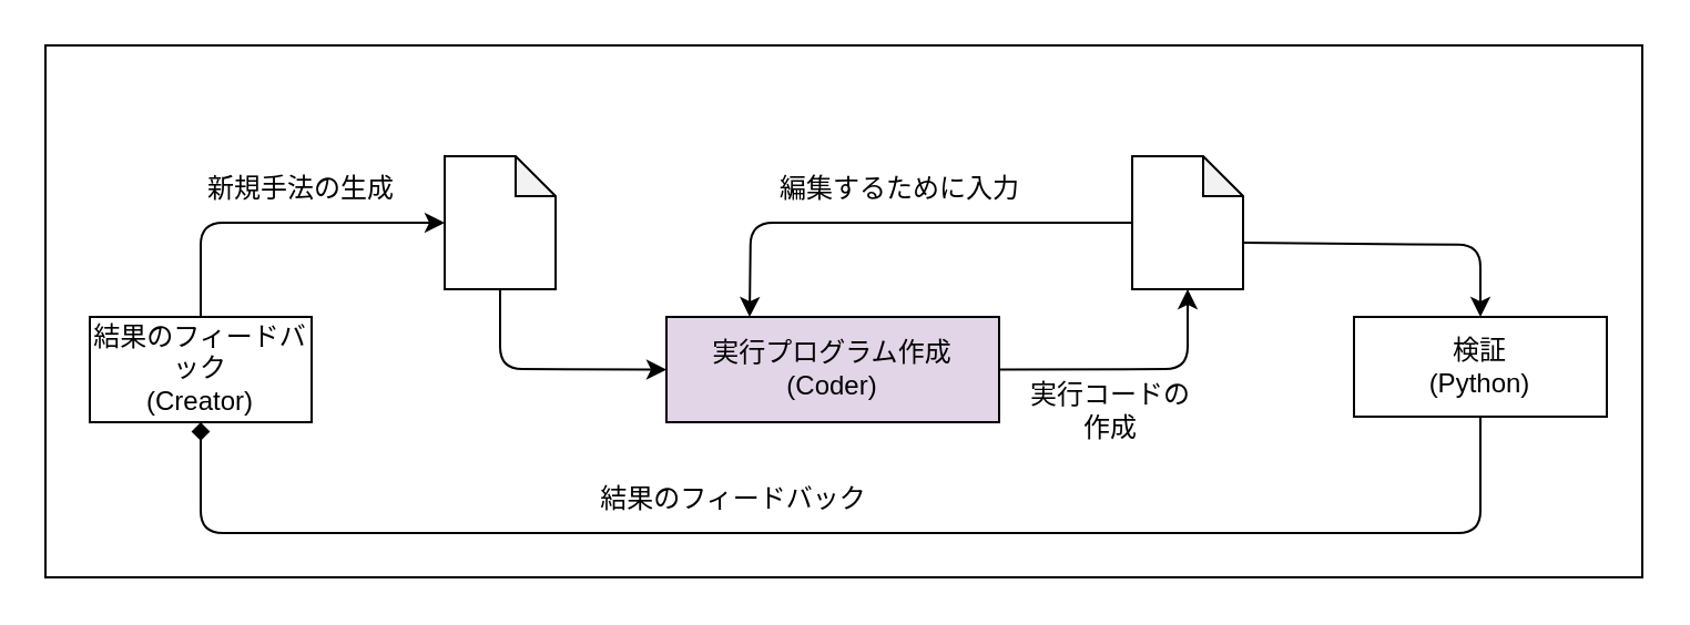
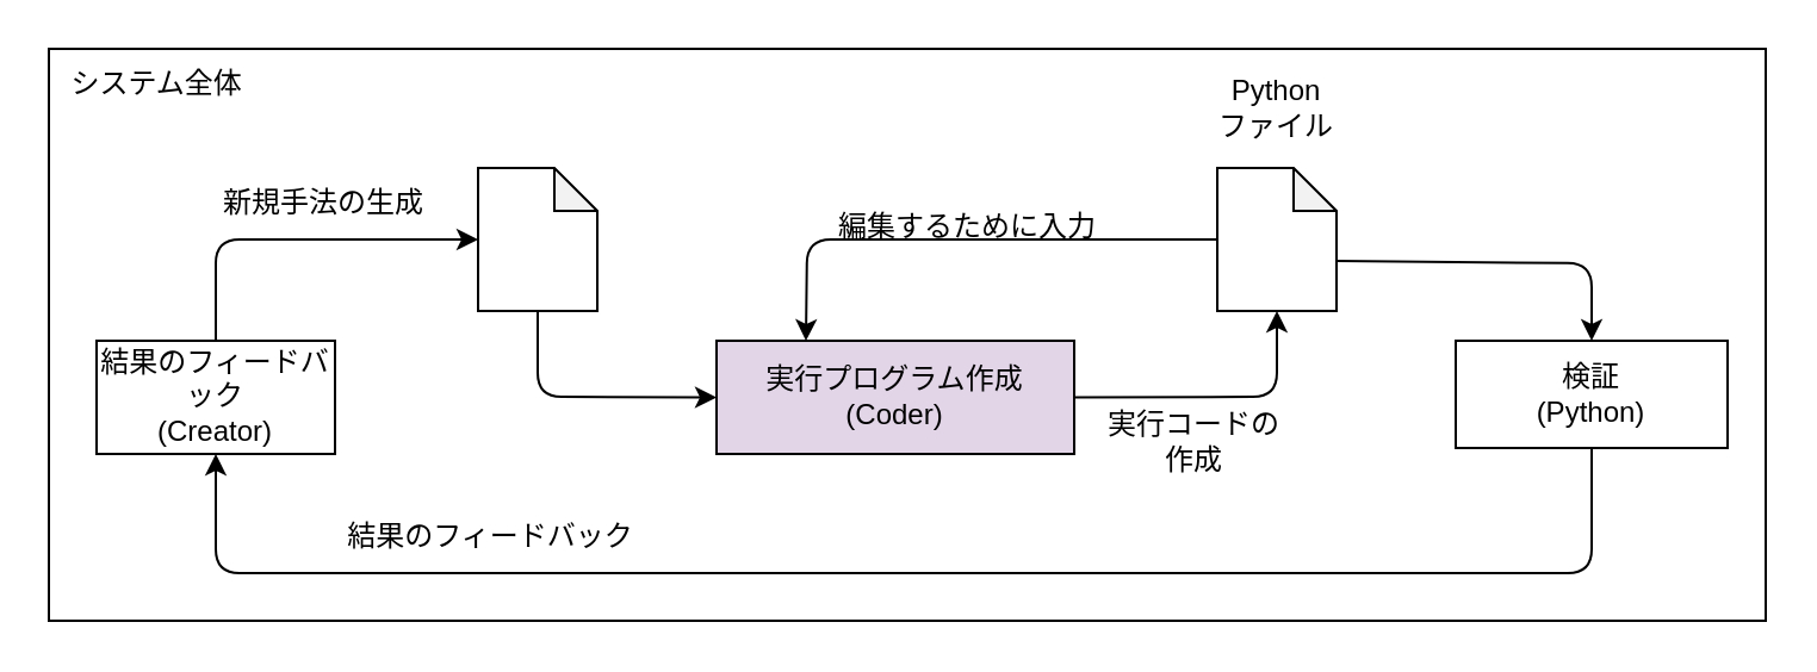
  <mxCell id="0" />
  <mxCell id="1" parent="0" />
  <mxCell id="2" value="" style="rounded=0;whiteSpace=wrap;html=1;align=left;" parent="1" vertex="1"><mxGeometry x="20" y="20" width="720" height="240" as="geometry" /></mxCell>
  <mxCell id="3" value="検証&lt;br&gt;(Python)" style="rounded=0;whiteSpace=wrap;html=1;" parent="1" vertex="1"><mxGeometry x="610" y="142.5" width="114" height="45" as="geometry" /></mxCell>
  <mxCell id="4" value="結果のフィードバック&lt;br&gt;(Creator)" style="rounded=0;whiteSpace=wrap;html=1;" parent="1" vertex="1"><mxGeometry x="40" y="142.5" width="100" height="47.5" as="geometry" /></mxCell>
- <mxCell id="5" value="" style="endArrow=diamond;html=1;entryX=0.5;entryY=1;entryDx=0;entryDy=0;exitX=0.5;exitY=1;exitDx=0;exitDy=0;" parent="1" target="4" edge="1" source="3"><mxGeometry width="50" height="50" relative="1" as="geometry"><mxPoint x="340" y="260" as="sourcePoint" /><mxPoint x="210" y="240" as="targetPoint" /><Array as="points"><mxPoint x="667" y="240" /><mxPoint x="90" y="240" /></Array></mxGeometry></mxCell>
+ <mxCell id="5" value="" style="endArrow=classic;html=1;entryX=0.5;entryY=1;entryDx=0;entryDy=0;exitX=0.5;exitY=1;exitDx=0;exitDy=0;" parent="1" target="4" edge="1" source="3"><mxGeometry width="50" height="50" relative="1" as="geometry"><mxPoint x="340" y="260" as="sourcePoint" /><mxPoint x="210" y="240" as="targetPoint" /><Array as="points"><mxPoint x="667" y="240" /><mxPoint x="90" y="240" /></Array></mxGeometry></mxCell>
  <mxCell id="6" value="実行プログラム作成&lt;br&gt;(Coder)" style="rounded=0;whiteSpace=wrap;html=1;fillColor=#e1d5e7;" parent="1" vertex="1"><mxGeometry x="300" y="142.5" width="150" height="47.5" as="geometry" /></mxCell>
  <mxCell id="7" value="" style="shape=note;whiteSpace=wrap;html=1;backgroundOutline=1;darkOpacity=0.05;size=18;" vertex="1" parent="1"><mxGeometry x="510" y="70" width="50" height="60" as="geometry" /></mxCell>
  <mxCell id="8" value="" style="shape=note;whiteSpace=wrap;html=1;backgroundOutline=1;darkOpacity=0.05;size=18;" vertex="1" parent="1"><mxGeometry x="200" y="70" width="50" height="60" as="geometry" /></mxCell>
  <mxCell id="9" value="" style="endArrow=classic;html=1;exitX=0.5;exitY=0;exitDx=0;exitDy=0;entryX=0;entryY=0.5;entryDx=0;entryDy=0;entryPerimeter=0;" edge="1" parent="1" source="4" target="8"><mxGeometry width="50" height="50" relative="1" as="geometry"><mxPoint x="110" y="130" as="sourcePoint" /><mxPoint x="160" y="80" as="targetPoint" /><Array as="points"><mxPoint x="90" y="100" /></Array></mxGeometry></mxCell>
  <mxCell id="10" value="" style="endArrow=classic;html=1;exitX=0.5;exitY=1;exitDx=0;exitDy=0;exitPerimeter=0;entryX=0;entryY=0.5;entryDx=0;entryDy=0;" edge="1" parent="1" source="8" target="6"><mxGeometry width="50" height="50" relative="1" as="geometry"><mxPoint x="340" y="240" as="sourcePoint" /><mxPoint x="390" y="190" as="targetPoint" /><Array as="points"><mxPoint x="225" y="166" /></Array></mxGeometry></mxCell>
  <mxCell id="11" value="" style="endArrow=classic;html=1;exitX=0;exitY=0;exitDx=50;exitDy=39;entryX=0.5;entryY=0;entryDx=0;entryDy=0;exitPerimeter=0;" edge="1" parent="1" source="7" target="3"><mxGeometry width="50" height="50" relative="1" as="geometry"><mxPoint x="590" y="121.25" as="sourcePoint" /><mxPoint x="700" y="78.75" as="targetPoint" /><Array as="points"><mxPoint x="667" y="110" /></Array></mxGeometry></mxCell>
  <mxCell id="12" value="" style="endArrow=classic;html=1;exitX=0;exitY=0.5;exitDx=0;exitDy=0;exitPerimeter=0;entryX=0.25;entryY=0;entryDx=0;entryDy=0;" edge="1" parent="1" source="7" target="6"><mxGeometry width="50" height="50" relative="1" as="geometry"><mxPoint x="340" y="240" as="sourcePoint" /><mxPoint x="390" y="190" as="targetPoint" /><Array as="points"><mxPoint x="338" y="100" /></Array></mxGeometry></mxCell>
  <mxCell id="13" value="" style="endArrow=classic;html=1;exitX=1;exitY=0.5;exitDx=0;exitDy=0;entryX=0.5;entryY=1;entryDx=0;entryDy=0;entryPerimeter=0;" edge="1" parent="1" source="6" target="7"><mxGeometry width="50" height="50" relative="1" as="geometry"><mxPoint x="340" y="240" as="sourcePoint" /><mxPoint x="390" y="190" as="targetPoint" /><Array as="points"><mxPoint x="535" y="166" /></Array></mxGeometry></mxCell>
- <mxCell id="14" value="結果のフィードバック" style="text;html=1;align=center;verticalAlign=middle;resizable=0;points=[];autosize=1;strokeColor=none;fillColor=none;" vertex="1" parent="1"><mxGeometry x="260" y="210" width="140" height="30" as="geometry" /></mxCell>
+ <mxCell id="14" value="結果のフィードバック" style="text;html=1;align=center;verticalAlign=middle;resizable=0;points=[];autosize=1;strokeColor=none;fillColor=none;" vertex="1" parent="1"><mxGeometry x="135" y="210" width="140" height="30" as="geometry" /></mxCell>
  <mxCell id="15" value="新規手法の生成" style="text;html=1;align=center;verticalAlign=middle;resizable=0;points=[];autosize=1;strokeColor=none;fillColor=none;" vertex="1" parent="1"><mxGeometry x="80" y="70" width="110" height="30" as="geometry" /></mxCell>
+ <mxCell id="16" value="システム全体" style="text;html=1;align=center;verticalAlign=middle;resizable=0;points=[];autosize=1;strokeColor=none;fillColor=none;" vertex="1" parent="1"><mxGeometry x="20" y="20" width="90" height="30" as="geometry" /></mxCell>
  <mxCell id="17" value="実行コードの&lt;br&gt;作成" style="text;html=1;align=center;verticalAlign=middle;resizable=0;points=[];autosize=1;strokeColor=none;fillColor=none;" vertex="1" parent="1"><mxGeometry x="450" y="165" width="100" height="40" as="geometry" /></mxCell>
- <mxCell id="18" value="編集するために入力" style="text;html=1;align=center;verticalAlign=middle;resizable=0;points=[];autosize=1;strokeColor=none;fillColor=none;" vertex="1" parent="1"><mxGeometry x="340" y="70" width="130" height="30" as="geometry" /></mxCell>
+ <mxCell id="18" value="編集するために入力" style="text;html=1;align=center;verticalAlign=middle;resizable=0;points=[];autosize=1;strokeColor=none;fillColor=none;" vertex="1" parent="1"><mxGeometry x="340" y="80" width="130" height="30" as="geometry" /></mxCell>
+ <mxCell id="19" value="Python&lt;br&gt;ファイル" style="text;html=1;strokeColor=none;fillColor=none;align=center;verticalAlign=middle;whiteSpace=wrap;rounded=0;" vertex="1" parent="1"><mxGeometry x="505" y="30" width="60" height="30" as="geometry" /></mxCell>
